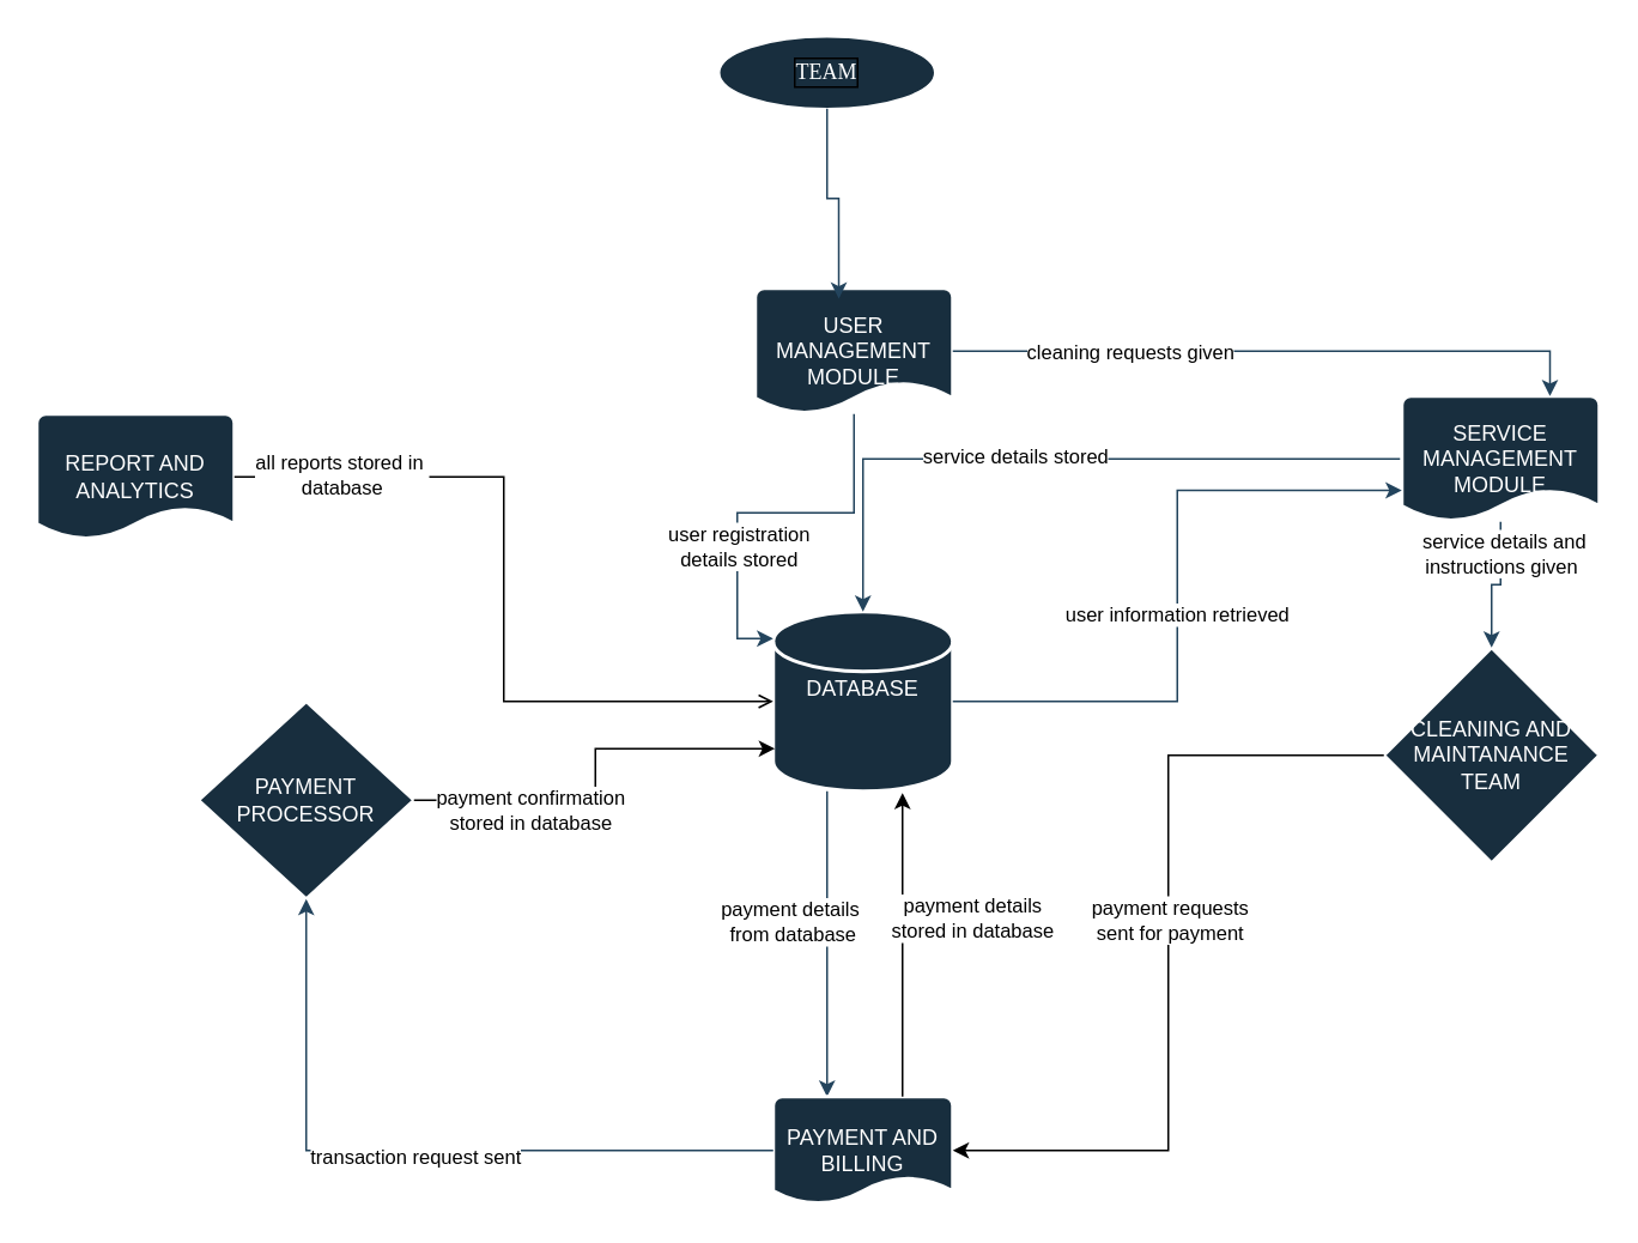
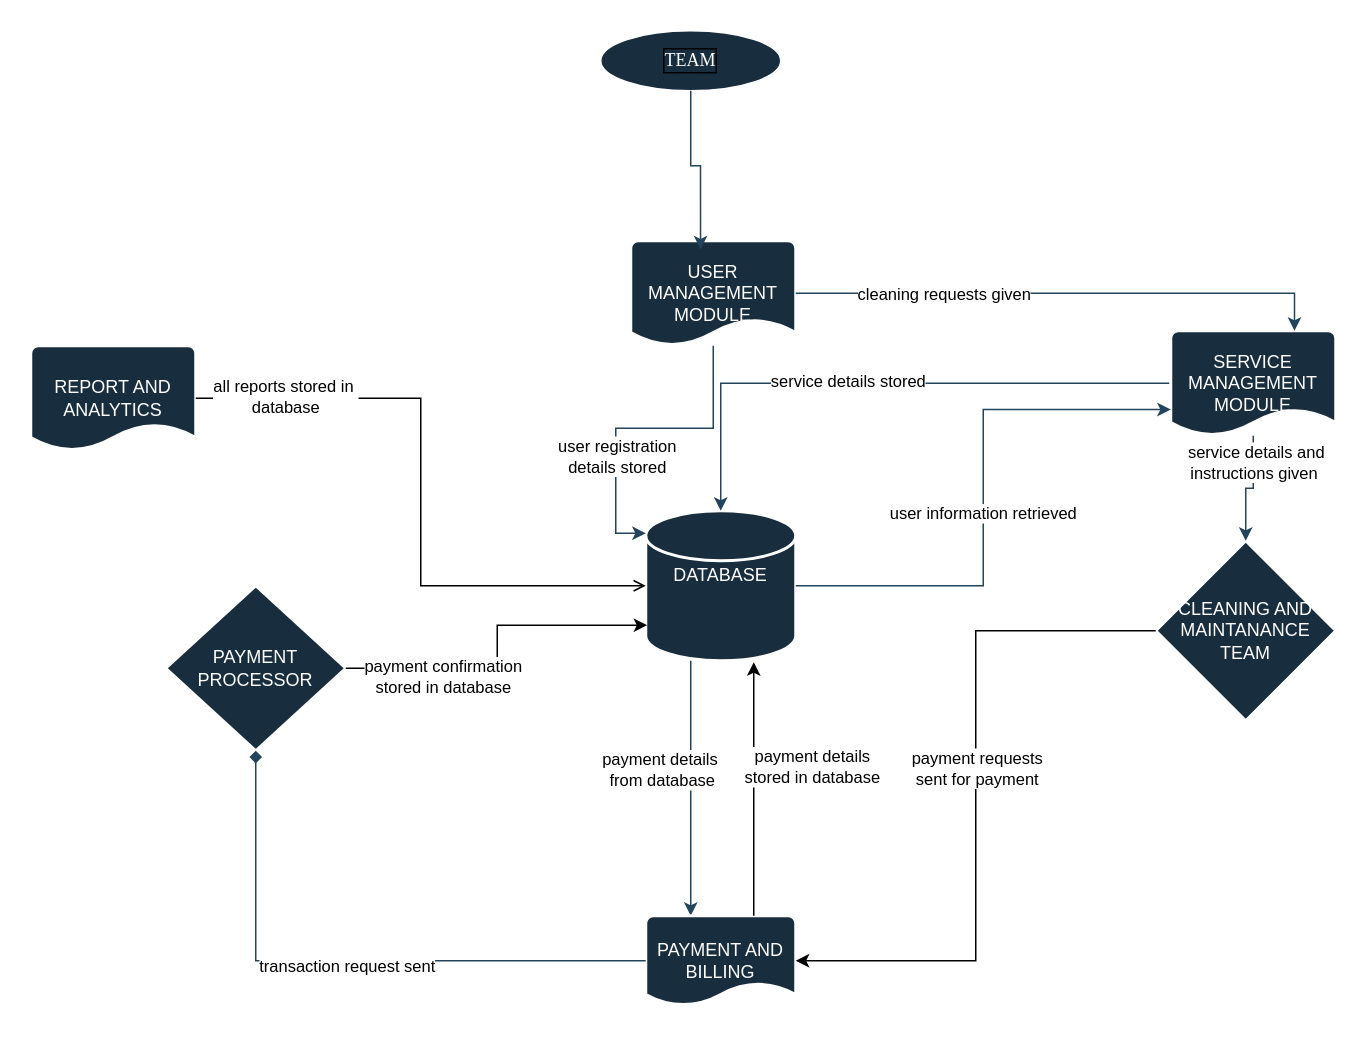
  <mxCell id="0" />
  <mxCell id="1" parent="0" />
  <mxCell id="2" value="TEAM" style="ellipse;whiteSpace=wrap;html=1;fontFamily=Times New Roman;labelBackgroundColor=none;fontColor=#FFFFFF;labelBorderColor=default;fillColor=#182E3E;strokeColor=#FFFFFF;" vertex="1" parent="1"><mxGeometry x="400" y="20" width="120" height="40" as="geometry" /></mxCell>
  <mxCell id="3" style="edgeStyle=orthogonalEdgeStyle;rounded=0;orthogonalLoop=1;jettySize=auto;html=1;strokeColor=#23445D;labelBackgroundColor=none;fontColor=default;" edge="1" parent="1" source="5" target="11"><mxGeometry relative="1" as="geometry"><Array as="points"><mxPoint x="460" y="500" /><mxPoint x="460" y="500" /></Array></mxGeometry></mxCell>
  <mxCell id="4" value="payment details&amp;nbsp;&lt;div&gt;from database&lt;/div&gt;" style="edgeLabel;html=1;align=center;verticalAlign=middle;resizable=0;points=[];" vertex="1" connectable="0" parent="3"><mxGeometry x="-0.153" relative="1" as="geometry"><mxPoint x="-20" as="offset" /></mxGeometry></mxCell>
  <mxCell id="5" value="DATABASE&lt;div&gt;&lt;br&gt;&lt;/div&gt;" style="strokeWidth=2;html=1;shape=mxgraph.flowchart.database;whiteSpace=wrap;strokeColor=#FFFFFF;fontColor=#FFFFFF;fillColor=#182E3E;labelBackgroundColor=none;" vertex="1" parent="1"><mxGeometry x="430" y="340" width="100" height="100" as="geometry" /></mxCell>
  <mxCell id="6" value="USER MANAGEMENT MODULE" style="strokeWidth=2;html=1;shape=mxgraph.flowchart.document2;whiteSpace=wrap;size=0.25;strokeColor=#FFFFFF;fontColor=#FFFFFF;fillColor=#182E3E;labelBackgroundColor=none;" vertex="1" parent="1"><mxGeometry x="420" y="160" width="110" height="70" as="geometry" /></mxCell>
  <mxCell id="7" style="edgeStyle=orthogonalEdgeStyle;rounded=0;orthogonalLoop=1;jettySize=auto;html=1;strokeColor=#23445D;labelBackgroundColor=none;fontColor=default;" edge="1" parent="1" source="9" target="5"><mxGeometry relative="1" as="geometry" /></mxCell>
  <mxCell id="8" value="service details stored" style="edgeLabel;html=1;align=center;verticalAlign=middle;resizable=0;points=[];" vertex="1" connectable="0" parent="7"><mxGeometry x="0.124" y="-2" relative="1" as="geometry"><mxPoint as="offset" /></mxGeometry></mxCell>
  <mxCell id="9" value="SERVICE MANAGEMENT MODULE" style="strokeWidth=2;html=1;shape=mxgraph.flowchart.document2;whiteSpace=wrap;size=0.25;strokeColor=#FFFFFF;fontColor=#FFFFFF;fillColor=#182E3E;labelBackgroundColor=none;" vertex="1" parent="1"><mxGeometry x="780" y="220" width="110" height="70" as="geometry" /></mxCell>
  <mxCell id="10" value="CLEANING AND MAINTANANCE TEAM" style="strokeWidth=2;html=1;shape=mxgraph.flowchart.decision;whiteSpace=wrap;strokeColor=#FFFFFF;fontColor=#FFFFFF;fillColor=#182E3E;labelBackgroundColor=none;" vertex="1" parent="1"><mxGeometry x="770" y="360" width="120" height="120" as="geometry" /></mxCell>
  <mxCell id="11" value="PAYMENT AND BILLING" style="strokeWidth=2;html=1;shape=mxgraph.flowchart.document2;whiteSpace=wrap;size=0.25;strokeColor=#FFFFFF;fontColor=#FFFFFF;fillColor=#182E3E;labelBackgroundColor=none;" vertex="1" parent="1"><mxGeometry x="430" y="610" width="100" height="60" as="geometry" /></mxCell>
  <mxCell id="12" value="PAYMENT PROCESSOR" style="strokeWidth=2;html=1;shape=mxgraph.flowchart.decision;whiteSpace=wrap;strokeColor=#FFFFFF;fontColor=#FFFFFF;fillColor=#182E3E;labelBackgroundColor=none;" vertex="1" parent="1"><mxGeometry x="110" y="390" width="120" height="110" as="geometry" /></mxCell>
  <mxCell id="13" value="REPORT AND ANALYTICS" style="strokeWidth=2;html=1;shape=mxgraph.flowchart.document2;whiteSpace=wrap;size=0.25;strokeColor=#FFFFFF;fontColor=#FFFFFF;fillColor=#182E3E;labelBackgroundColor=none;" vertex="1" parent="1"><mxGeometry x="20" y="230" width="110" height="70" as="geometry" /></mxCell>
  <mxCell id="14" style="edgeStyle=orthogonalEdgeStyle;rounded=0;orthogonalLoop=1;jettySize=auto;html=1;entryX=0.423;entryY=0.083;entryDx=0;entryDy=0;entryPerimeter=0;strokeColor=#23445D;labelBackgroundColor=none;fontColor=default;" edge="1" parent="1" source="2" target="6"><mxGeometry relative="1" as="geometry" /></mxCell>
  <mxCell id="15" style="edgeStyle=orthogonalEdgeStyle;rounded=0;orthogonalLoop=1;jettySize=auto;html=1;entryX=0;entryY=0.15;entryDx=0;entryDy=0;entryPerimeter=0;strokeColor=#23445D;labelBackgroundColor=none;fontColor=default;" edge="1" parent="1" source="6" target="5"><mxGeometry relative="1" as="geometry" /></mxCell>
  <mxCell id="16" value="user registration&lt;div&gt;details stored&lt;/div&gt;" style="edgeLabel;html=1;align=center;verticalAlign=middle;resizable=0;points=[];" vertex="1" connectable="0" parent="15"><mxGeometry x="0.314" relative="1" as="geometry"><mxPoint as="offset" /></mxGeometry></mxCell>
  <mxCell id="17" style="edgeStyle=orthogonalEdgeStyle;rounded=0;orthogonalLoop=1;jettySize=auto;html=1;entryX=0;entryY=0.75;entryDx=0;entryDy=0;entryPerimeter=0;strokeColor=#23445D;labelBackgroundColor=none;fontColor=default;" edge="1" parent="1" source="5" target="9"><mxGeometry relative="1" as="geometry" /></mxCell>
  <mxCell id="18" value="user information retrieved" style="edgeLabel;html=1;align=center;verticalAlign=middle;resizable=0;points=[];" vertex="1" connectable="0" parent="17"><mxGeometry x="-0.053" y="1" relative="1" as="geometry"><mxPoint as="offset" /></mxGeometry></mxCell>
  <mxCell id="19" style="edgeStyle=orthogonalEdgeStyle;rounded=0;orthogonalLoop=1;jettySize=auto;html=1;entryX=0.75;entryY=0;entryDx=0;entryDy=0;entryPerimeter=0;strokeColor=#23445D;labelBackgroundColor=none;fontColor=default;" edge="1" parent="1" source="6" target="9"><mxGeometry relative="1" as="geometry" /></mxCell>
  <mxCell id="20" value="cleaning requests given" style="edgeLabel;html=1;align=center;verticalAlign=middle;resizable=0;points=[];" vertex="1" connectable="0" parent="19"><mxGeometry x="-0.454" relative="1" as="geometry"><mxPoint as="offset" /></mxGeometry></mxCell>
  <mxCell id="21" style="edgeStyle=orthogonalEdgeStyle;rounded=0;orthogonalLoop=1;jettySize=auto;html=1;entryX=0.5;entryY=0;entryDx=0;entryDy=0;entryPerimeter=0;strokeColor=#23445D;labelBackgroundColor=none;fontColor=default;" edge="1" parent="1" source="9" target="10"><mxGeometry relative="1" as="geometry" /></mxCell>
  <mxCell id="22" value="service details and&lt;div&gt;instructions given&amp;nbsp;&lt;/div&gt;" style="edgeLabel;html=1;align=center;verticalAlign=middle;resizable=0;points=[];" vertex="1" connectable="0" parent="21"><mxGeometry x="-0.547" y="1" relative="1" as="geometry"><mxPoint as="offset" /></mxGeometry></mxCell>
- <mxCell id="23" style="edgeStyle=orthogonalEdgeStyle;rounded=0;orthogonalLoop=1;jettySize=auto;html=1;entryX=0.5;entryY=1;entryDx=0;entryDy=0;entryPerimeter=0;strokeColor=#23445D;labelBackgroundColor=none;fontColor=default;" edge="1" parent="1" source="11" target="12"><mxGeometry relative="1" as="geometry" /></mxCell>
+ <mxCell id="23" style="edgeStyle=orthogonalEdgeStyle;rounded=0;orthogonalLoop=1;jettySize=auto;html=1;entryX=0.5;entryY=1;entryDx=0;entryDy=0;entryPerimeter=0;strokeColor=#23445D;labelBackgroundColor=none;fontColor=default;endArrow=diamond;" edge="1" parent="1" source="11" target="12"><mxGeometry relative="1" as="geometry" /></mxCell>
  <mxCell id="24" value="transaction request sent" style="edgeLabel;html=1;align=center;verticalAlign=middle;resizable=0;points=[];" vertex="1" connectable="0" parent="23"><mxGeometry x="-0.002" y="3" relative="1" as="geometry"><mxPoint as="offset" /></mxGeometry></mxCell>
  <mxCell id="25" style="edgeStyle=elbowEdgeStyle;rounded=0;orthogonalLoop=1;jettySize=auto;html=1;entryX=0;entryY=0.5;entryDx=0;entryDy=0;entryPerimeter=0;endArrow=open;" edge="1" parent="1" source="13" target="5"><mxGeometry relative="1" as="geometry" /></mxCell>
  <mxCell id="26" value="all reports stored in&amp;nbsp;&lt;div&gt;database&lt;/div&gt;" style="edgeLabel;html=1;align=center;verticalAlign=middle;resizable=0;points=[];" vertex="1" connectable="0" parent="25"><mxGeometry x="-0.721" y="2" relative="1" as="geometry"><mxPoint as="offset" /></mxGeometry></mxCell>
  <mxCell id="27" style="edgeStyle=elbowEdgeStyle;rounded=0;orthogonalLoop=1;jettySize=auto;html=1;entryX=0.717;entryY=1.01;entryDx=0;entryDy=0;entryPerimeter=0;" edge="1" parent="1" source="11" target="5"><mxGeometry relative="1" as="geometry" /></mxCell>
  <mxCell id="28" value="payment details&lt;div&gt;stored in database&lt;/div&gt;" style="edgeLabel;html=1;align=center;verticalAlign=middle;resizable=0;points=[];" vertex="1" connectable="0" parent="27"><mxGeometry x="0.075" y="-5" relative="1" as="geometry"><mxPoint x="33" y="-9" as="offset" /></mxGeometry></mxCell>
  <mxCell id="29" style="edgeStyle=elbowEdgeStyle;rounded=0;orthogonalLoop=1;jettySize=auto;html=1;entryX=0.01;entryY=0.763;entryDx=0;entryDy=0;entryPerimeter=0;" edge="1" parent="1" source="12" target="5"><mxGeometry relative="1" as="geometry" /></mxCell>
  <mxCell id="30" value="payment confirmation&lt;div&gt;stored in database&lt;/div&gt;" style="edgeLabel;html=1;align=center;verticalAlign=middle;resizable=0;points=[];" vertex="1" connectable="0" parent="29"><mxGeometry x="-0.44" y="-1" relative="1" as="geometry"><mxPoint y="4" as="offset" /></mxGeometry></mxCell>
  <mxCell id="31" style="edgeStyle=elbowEdgeStyle;rounded=0;orthogonalLoop=1;jettySize=auto;html=1;entryX=1;entryY=0.5;entryDx=0;entryDy=0;entryPerimeter=0;" edge="1" parent="1" source="10" target="11"><mxGeometry relative="1" as="geometry" /></mxCell>
  <mxCell id="32" value="payment requests&lt;div&gt;sent for payment&lt;/div&gt;" style="edgeLabel;html=1;align=center;verticalAlign=middle;resizable=0;points=[];" vertex="1" connectable="0" parent="31"><mxGeometry x="-0.083" relative="1" as="geometry"><mxPoint as="offset" /></mxGeometry></mxCell>
